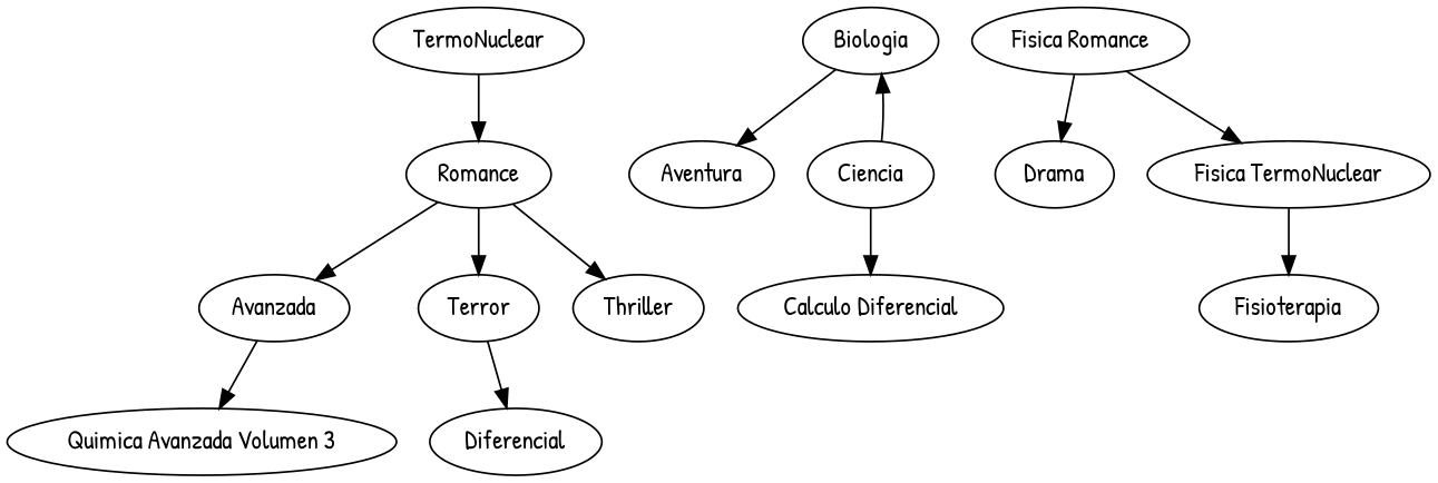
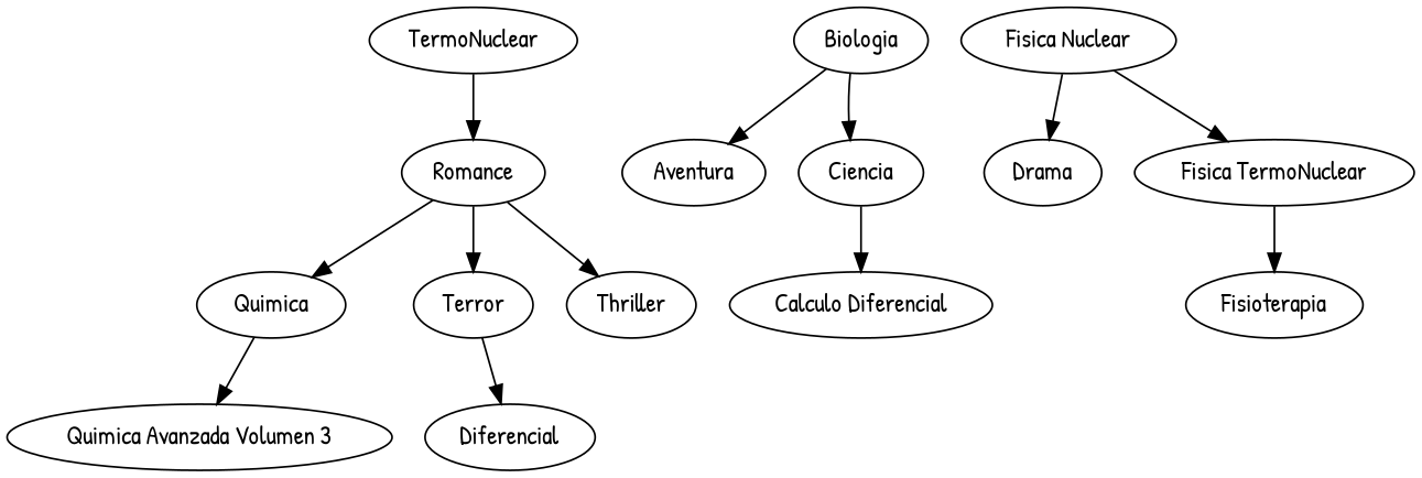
  digraph {
    fontname="Patrick Hand"
    rankdir=TB
    node [fontname="Patrick Hand"]
    edge [fontname="Patrick Hand"]
    n1 [label=TermoNuclear]
    n2 [label=Romance]
-   n3 [label=Avanzada]
+   n3 [label=Quimica]
    n4 [label=Terror]
    n5 [label=Thriller]
    n6 [label=Biologia]
    n7 [label=Aventura]
    n8 [label=Ciencia]
-   n9 [label="Fisica Romance"]
+   n9 [label="Fisica Nuclear"]
    n10 [label=Drama]
    n11 [label="Fisica TermoNuclear"]
    n12 [label="Quimica Avanzada Volumen 3"]
    n13 [label=Diferencial]
    n14 [label="Calculo Diferencial"]
    n15 [label=Fisioterapia]
    n1 -> n2
    n2 -> n3
    n2 -> n4
    n2 -> n5
    n3 -> n12
    n4 -> n13
    n6 -> n7
-   n8 -> n6
+   n6 -> n8
    n8 -> n14
    n9 -> n10
    n9 -> n11
    n11 -> n15
  }
